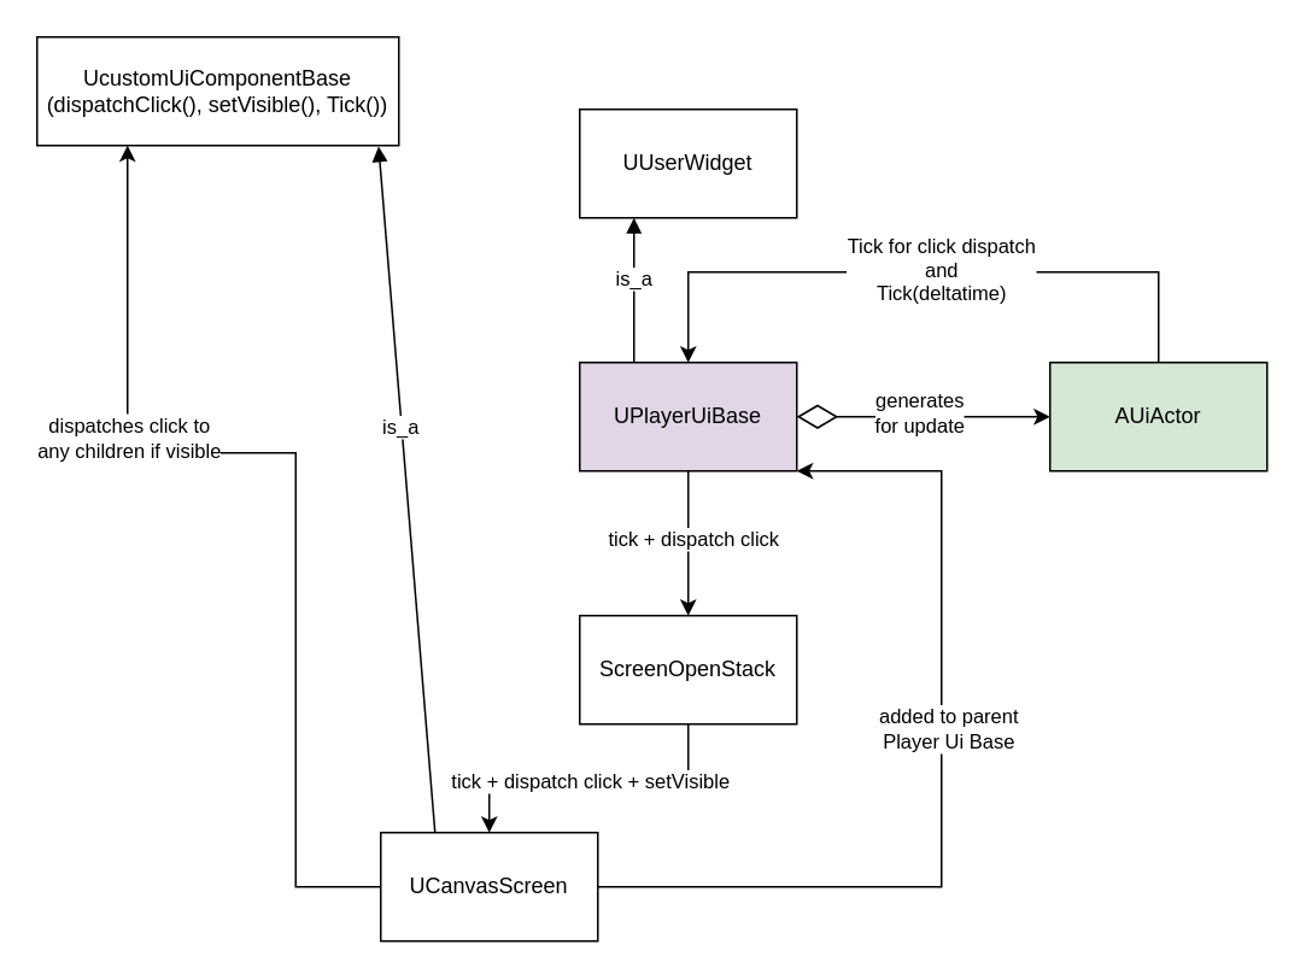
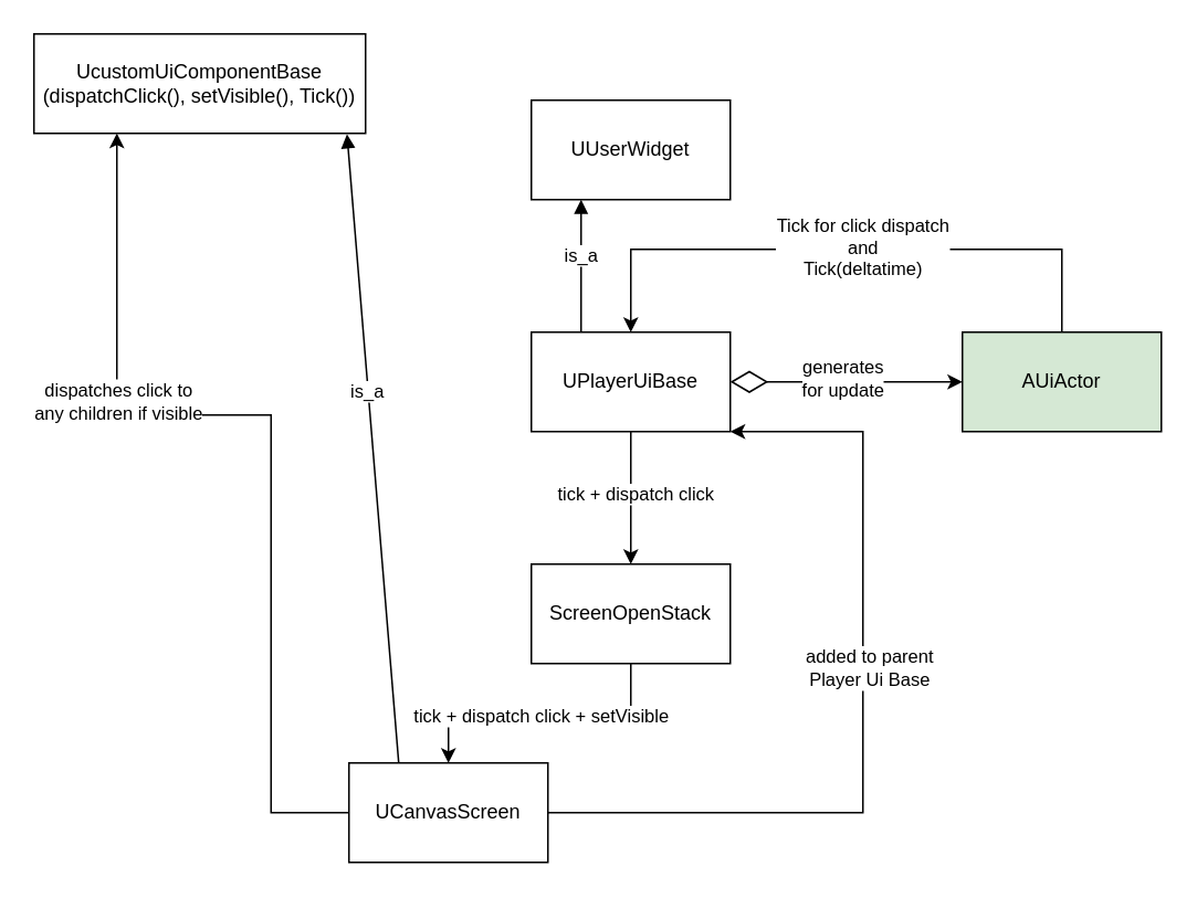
  <mxCell id="0" />
  <mxCell id="1" parent="0" />
  <mxCell id="2" style="edgeStyle=orthogonalEdgeStyle;rounded=0;orthogonalLoop=1;jettySize=auto;html=1;startArrow=diamondThin;startFill=0;startSize=20;" edge="1" parent="1" source="6" target="9"><mxGeometry relative="1" as="geometry" /></mxCell>
  <mxCell id="3" value="generates&lt;div&gt;for update&lt;/div&gt;" style="edgeLabel;html=1;align=center;verticalAlign=middle;resizable=0;points=[];" vertex="1" connectable="0" parent="2"><mxGeometry x="-0.05" y="4" relative="1" as="geometry"><mxPoint y="1" as="offset" /></mxGeometry></mxCell>
  <mxCell id="4" style="edgeStyle=orthogonalEdgeStyle;rounded=0;orthogonalLoop=1;jettySize=auto;html=1;entryX=0.5;entryY=0;entryDx=0;entryDy=0;" edge="1" parent="1" source="6" target="13"><mxGeometry relative="1" as="geometry" /></mxCell>
  <mxCell id="5" value="tick + dispatch click" style="edgeLabel;html=1;align=center;verticalAlign=middle;resizable=0;points=[];" vertex="1" connectable="0" parent="4"><mxGeometry x="-0.075" y="2" relative="1" as="geometry"><mxPoint as="offset" /></mxGeometry></mxCell>
- <mxCell id="6" value="UPlayerUiBase" style="rounded=0;whiteSpace=wrap;html=1;fillColor=#e1d5e7;" vertex="1" parent="1"><mxGeometry x="320" y="200" width="120" height="60" as="geometry" /></mxCell>
+ <mxCell id="6" value="UPlayerUiBase" style="rounded=0;whiteSpace=wrap;html=1;" vertex="1" parent="1"><mxGeometry x="320" y="200" width="120" height="60" as="geometry" /></mxCell>
  <mxCell id="7" style="edgeStyle=orthogonalEdgeStyle;rounded=0;orthogonalLoop=1;jettySize=auto;html=1;entryX=0.5;entryY=0;entryDx=0;entryDy=0;" edge="1" parent="1" source="9" target="6"><mxGeometry relative="1" as="geometry"><Array as="points"><mxPoint x="640" y="150" /><mxPoint x="380" y="150" /></Array></mxGeometry></mxCell>
  <mxCell id="8" value="Tick for click dispatch&lt;div&gt;and&lt;/div&gt;&lt;div&gt;Tick(deltatime)&lt;/div&gt;" style="edgeLabel;html=1;align=center;verticalAlign=middle;resizable=0;points=[];" vertex="1" connectable="0" parent="7"><mxGeometry x="-0.05" y="-2" relative="1" as="geometry"><mxPoint as="offset" /></mxGeometry></mxCell>
  <mxCell id="9" value="AUiActor" style="rounded=0;whiteSpace=wrap;html=1;fillColor=#d5e8d4;" vertex="1" parent="1"><mxGeometry x="580" y="200" width="120" height="60" as="geometry" /></mxCell>
  <mxCell id="10" value="UcustomUiComponentBase&lt;div&gt;(dispatchClick(), setVisible(), Tick())&lt;/div&gt;" style="rounded=0;whiteSpace=wrap;html=1;" vertex="1" parent="1"><mxGeometry x="20" y="20" width="200" height="60" as="geometry" /></mxCell>
  <mxCell id="11" style="edgeStyle=orthogonalEdgeStyle;rounded=0;orthogonalLoop=1;jettySize=auto;html=1;" edge="1" parent="1" source="13" target="18"><mxGeometry relative="1" as="geometry" /></mxCell>
  <mxCell id="12" value="tick + dispatch click + setVisible" style="edgeLabel;html=1;align=center;verticalAlign=middle;resizable=0;points=[];" vertex="1" connectable="0" parent="11"><mxGeometry y="1" relative="1" as="geometry"><mxPoint as="offset" /></mxGeometry></mxCell>
  <mxCell id="13" value="ScreenOpenStack" style="rounded=0;whiteSpace=wrap;html=1;" vertex="1" parent="1"><mxGeometry x="320" y="340" width="120" height="60" as="geometry" /></mxCell>
  <mxCell id="14" style="edgeStyle=orthogonalEdgeStyle;rounded=0;orthogonalLoop=1;jettySize=auto;html=1;entryX=0.25;entryY=1;entryDx=0;entryDy=0;" edge="1" parent="1" source="18" target="10"><mxGeometry relative="1" as="geometry"><Array as="points"><mxPoint x="163" y="490" /><mxPoint x="163" y="250" /></Array></mxGeometry></mxCell>
  <mxCell id="15" value="dispatches click to&lt;div&gt;any children if visible&lt;/div&gt;" style="edgeLabel;html=1;align=center;verticalAlign=middle;resizable=0;points=[];" vertex="1" connectable="0" parent="14"><mxGeometry x="0.415" relative="1" as="geometry"><mxPoint as="offset" /></mxGeometry></mxCell>
  <mxCell id="16" style="edgeStyle=orthogonalEdgeStyle;rounded=0;orthogonalLoop=1;jettySize=auto;html=1;entryX=1;entryY=1;entryDx=0;entryDy=0;" edge="1" parent="1" source="18" target="6"><mxGeometry relative="1" as="geometry"><Array as="points"><mxPoint x="520" y="490" /><mxPoint x="520" y="260" /></Array></mxGeometry></mxCell>
  <mxCell id="17" value="added to parent&lt;div&gt;Player Ui Base&lt;/div&gt;" style="edgeLabel;html=1;align=center;verticalAlign=middle;resizable=0;points=[];" vertex="1" connectable="0" parent="16"><mxGeometry x="0.113" y="-2" relative="1" as="geometry"><mxPoint x="1" as="offset" /></mxGeometry></mxCell>
  <mxCell id="18" value="UCanvasScreen" style="rounded=0;whiteSpace=wrap;html=1;" vertex="1" parent="1"><mxGeometry y="460" width="120" height="60" as="geometry" x="210" /></mxCell>
  <mxCell id="19" value="UUserWidget" style="rounded=0;whiteSpace=wrap;html=1;" vertex="1" parent="1"><mxGeometry x="320" y="60" width="120" height="60" as="geometry" /></mxCell>
  <mxCell id="20" value="" style="endArrow=block;html=1;rounded=0;exitX=0.25;exitY=0;exitDx=0;exitDy=0;entryX=0.25;entryY=1;entryDx=0;entryDy=0;endFill=1;" edge="1" parent="1" source="6" target="19"><mxGeometry width="50" height="50" relative="1" as="geometry"><mxPoint x="370" y="260" as="sourcePoint" /><mxPoint x="420" y="210" as="targetPoint" /></mxGeometry></mxCell>
  <mxCell id="21" value="is_a" style="edgeLabel;html=1;align=center;verticalAlign=middle;resizable=0;points=[];" vertex="1" connectable="0" parent="20"><mxGeometry x="0.184" y="1" relative="1" as="geometry"><mxPoint as="offset" /></mxGeometry></mxCell>
  <mxCell id="22" value="" style="endArrow=block;html=1;rounded=0;exitX=0.25;exitY=0;exitDx=0;exitDy=0;entryX=0.944;entryY=1.008;entryDx=0;entryDy=0;endFill=1;entryPerimeter=0;" edge="1" parent="1" source="18" target="10"><mxGeometry width="50" height="50" relative="1" as="geometry"><mxPoint x="240" y="120" as="sourcePoint" /><mxPoint x="240" y="40" as="targetPoint" /></mxGeometry></mxCell>
  <mxCell id="23" value="is_a" style="edgeLabel;html=1;align=center;verticalAlign=middle;resizable=0;points=[];" vertex="1" connectable="0" parent="22"><mxGeometry x="0.184" y="1" relative="1" as="geometry"><mxPoint as="offset" /></mxGeometry></mxCell>
